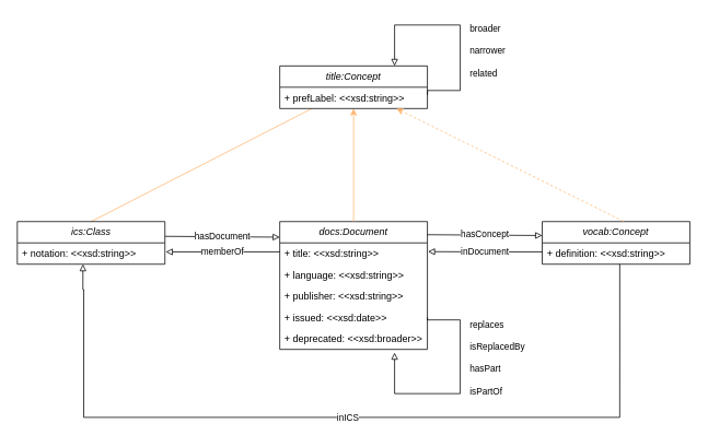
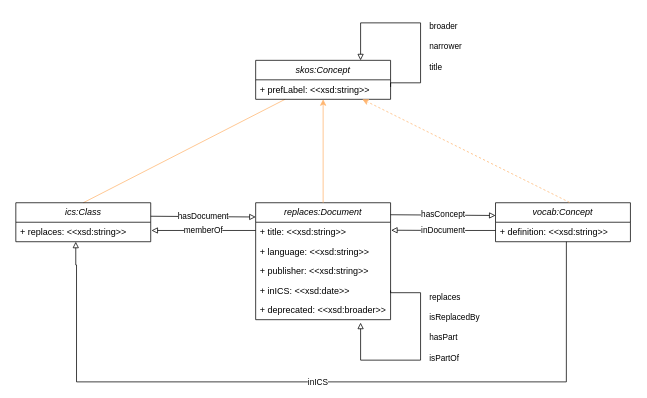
  <mxCell id="0" />
  <mxCell id="1" parent="0" />
  <mxCell id="2" style="edgeStyle=none;rounded=0;orthogonalLoop=1;jettySize=auto;html=1;exitX=0.5;exitY=0;exitDx=0;exitDy=0;fillColor=#FFCC99;strokeColor=#FFB570;endArrow=none;" parent="1" source="3" target="5" edge="1"><mxGeometry relative="1" as="geometry"><mxPoint x="429.82" y="179.428" as="targetPoint" /></mxGeometry></mxCell>
  <mxCell id="3" value="&lt;i&gt;ics:Class&lt;/i&gt;" style="swimlane;fontStyle=0;childLayout=stackLayout;horizontal=1;startSize=26;fillColor=none;horizontalStack=0;resizeParent=1;resizeParentMax=0;resizeLast=0;collapsible=1;marginBottom=0;whiteSpace=wrap;html=1;" parent="1" vertex="1"><mxGeometry x="20" y="270" width="180" height="52" as="geometry"><mxRectangle x="20" y="200" width="100" height="30" as="alternateBounds" /></mxGeometry></mxCell>
- <mxCell id="4" value="+ notation: &amp;lt;&amp;lt;xsd:string&amp;gt;&amp;gt;" style="text;strokeColor=none;fillColor=none;align=left;verticalAlign=top;spacingLeft=4;spacingRight=4;overflow=hidden;rotatable=0;points=[[0,0.5],[1,0.5]];portConstraint=eastwest;whiteSpace=wrap;html=1;" parent="3" vertex="1"><mxGeometry y="26" width="180" height="26" as="geometry" /></mxCell>
- <mxCell id="5" value="&lt;i&gt;title:Concept&lt;/i&gt;" style="swimlane;fontStyle=0;childLayout=stackLayout;horizontal=1;startSize=26;fillColor=none;horizontalStack=0;resizeParent=1;resizeParentMax=0;resizeLast=0;collapsible=1;marginBottom=0;whiteSpace=wrap;html=1;" parent="1" vertex="1"><mxGeometry x="340" y="80" width="180" height="52" as="geometry"><mxRectangle x="110" y="60" width="100" height="30" as="alternateBounds" /></mxGeometry></mxCell>
+ <mxCell id="4" value="+ replaces: &amp;lt;&amp;lt;xsd:string&amp;gt;&amp;gt;" style="text;strokeColor=none;fillColor=none;align=left;verticalAlign=top;spacingLeft=4;spacingRight=4;overflow=hidden;rotatable=0;points=[[0,0.5],[1,0.5]];portConstraint=eastwest;whiteSpace=wrap;html=1;" parent="3" vertex="1"><mxGeometry y="26" width="180" height="26" as="geometry" /></mxCell>
+ <mxCell id="5" value="&lt;i&gt;skos:Concept&lt;/i&gt;" style="swimlane;fontStyle=0;childLayout=stackLayout;horizontal=1;startSize=26;fillColor=none;horizontalStack=0;resizeParent=1;resizeParentMax=0;resizeLast=0;collapsible=1;marginBottom=0;whiteSpace=wrap;html=1;" parent="1" vertex="1"><mxGeometry x="340" y="80" width="180" height="52" as="geometry"><mxRectangle x="110" y="60" width="100" height="30" as="alternateBounds" /></mxGeometry></mxCell>
  <mxCell id="6" value="+ prefLabel: &amp;lt;&amp;lt;xsd:string&amp;gt;&amp;gt;" style="text;strokeColor=none;fillColor=none;align=left;verticalAlign=top;spacingLeft=4;spacingRight=4;overflow=hidden;rotatable=0;points=[[0,0.5],[1,0.5]];portConstraint=eastwest;whiteSpace=wrap;html=1;" parent="5" vertex="1"><mxGeometry y="26" width="180" height="26" as="geometry" /></mxCell>
  <mxCell id="7" style="edgeStyle=orthogonalEdgeStyle;rounded=0;orthogonalLoop=1;jettySize=auto;elbow=vertical;html=1;endArrow=block;endFill=0;exitX=1;exitY=-0.018;exitDx=0;exitDy=0;exitPerimeter=0;" edge="1" parent="5"><mxGeometry relative="1" as="geometry"><mxPoint x="140" as="targetPoint" /><mxPoint x="180" y="35.532" as="sourcePoint" /><Array as="points"><mxPoint x="180" y="30" /><mxPoint x="220" y="30" /><mxPoint x="220" y="-50" /><mxPoint x="140" y="-50" /></Array></mxGeometry></mxCell>
- <mxCell id="8" value="&lt;i&gt;docs:Document&lt;/i&gt;" style="swimlane;fontStyle=0;childLayout=stackLayout;horizontal=1;startSize=26;fillColor=none;horizontalStack=0;resizeParent=1;resizeParentMax=0;resizeLast=0;collapsible=1;marginBottom=0;whiteSpace=wrap;html=1;" parent="1" vertex="1"><mxGeometry x="340" y="270" width="180" height="156" as="geometry"><mxRectangle x="340" y="200" width="100" height="30" as="alternateBounds" /></mxGeometry></mxCell>
+ <mxCell id="8" value="&lt;i&gt;replaces:Document&lt;/i&gt;" style="swimlane;fontStyle=0;childLayout=stackLayout;horizontal=1;startSize=26;fillColor=none;horizontalStack=0;resizeParent=1;resizeParentMax=0;resizeLast=0;collapsible=1;marginBottom=0;whiteSpace=wrap;html=1;" parent="1" vertex="1"><mxGeometry x="340" y="270" width="180" height="156" as="geometry"><mxRectangle x="340" y="200" width="100" height="30" as="alternateBounds" /></mxGeometry></mxCell>
  <mxCell id="9" value="+ title: &amp;lt;&amp;lt;xsd:string&amp;gt;&amp;gt;" style="text;strokeColor=none;fillColor=none;align=left;verticalAlign=top;spacingLeft=4;spacingRight=4;overflow=hidden;rotatable=0;points=[[0,0.5],[1,0.5]];portConstraint=eastwest;whiteSpace=wrap;html=1;" parent="8" vertex="1"><mxGeometry y="26" width="180" height="26" as="geometry" /></mxCell>
  <mxCell id="10" value="+ language: &amp;lt;&amp;lt;xsd:string&amp;gt;&amp;gt;" style="text;strokeColor=none;fillColor=none;align=left;verticalAlign=top;spacingLeft=4;spacingRight=4;overflow=hidden;rotatable=0;points=[[0,0.5],[1,0.5]];portConstraint=eastwest;whiteSpace=wrap;html=1;" parent="8" vertex="1"><mxGeometry y="52" width="180" height="26" as="geometry" /></mxCell>
  <mxCell id="11" value="+ publisher: &amp;lt;&amp;lt;xsd:string&amp;gt;&amp;gt;" style="text;strokeColor=none;fillColor=none;align=left;verticalAlign=top;spacingLeft=4;spacingRight=4;overflow=hidden;rotatable=0;points=[[0,0.5],[1,0.5]];portConstraint=eastwest;whiteSpace=wrap;html=1;" parent="8" vertex="1"><mxGeometry y="78" width="180" height="26" as="geometry" /></mxCell>
- <mxCell id="12" value="+ issued: &amp;lt;&amp;lt;xsd:date&amp;gt;&amp;gt;" style="text;strokeColor=none;fillColor=none;align=left;verticalAlign=top;spacingLeft=4;spacingRight=4;overflow=hidden;rotatable=0;points=[[0,0.5],[1,0.5]];portConstraint=eastwest;whiteSpace=wrap;html=1;" parent="8" vertex="1"><mxGeometry y="104" width="180" height="26" as="geometry" /></mxCell>
+ <mxCell id="12" value="+ inICS: &amp;lt;&amp;lt;xsd:date&amp;gt;&amp;gt;" style="text;strokeColor=none;fillColor=none;align=left;verticalAlign=top;spacingLeft=4;spacingRight=4;overflow=hidden;rotatable=0;points=[[0,0.5],[1,0.5]];portConstraint=eastwest;whiteSpace=wrap;html=1;" parent="8" vertex="1"><mxGeometry y="104" width="180" height="26" as="geometry" /></mxCell>
  <mxCell id="13" value="+ deprecated: &amp;lt;&amp;lt;xsd:broader&amp;gt;&amp;gt;" style="text;strokeColor=none;fillColor=none;align=left;verticalAlign=top;spacingLeft=4;spacingRight=4;overflow=hidden;rotatable=0;points=[[0,0.5],[1,0.5]];portConstraint=eastwest;whiteSpace=wrap;html=1;" parent="8" vertex="1"><mxGeometry y="130" width="180" height="26" as="geometry" /></mxCell>
  <mxCell id="14" style="edgeStyle=orthogonalEdgeStyle;rounded=0;orthogonalLoop=1;jettySize=auto;elbow=vertical;html=1;endArrow=block;endFill=0;exitX=1;exitY=0.5;exitDx=0;exitDy=0;" edge="1" parent="8" source="12"><mxGeometry relative="1" as="geometry"><mxPoint x="140" y="160" as="targetPoint" /><mxPoint x="170" y="210" as="sourcePoint" /><Array as="points"><mxPoint x="180" y="120" /><mxPoint x="220" y="120" /><mxPoint x="220" y="210" /><mxPoint x="140" y="210" /><mxPoint x="140" y="160" /></Array></mxGeometry></mxCell>
  <mxCell id="15" value="&lt;i&gt;vocab:Concept&lt;/i&gt;" style="swimlane;fontStyle=0;childLayout=stackLayout;horizontal=1;startSize=26;fillColor=none;horizontalStack=0;resizeParent=1;resizeParentMax=0;resizeLast=0;collapsible=1;marginBottom=0;whiteSpace=wrap;html=1;" parent="1" vertex="1"><mxGeometry x="660" y="270" width="180" height="52" as="geometry"><mxRectangle x="110" y="60" width="100" height="30" as="alternateBounds" /></mxGeometry></mxCell>
  <mxCell id="16" value="+ definition: &amp;lt;&amp;lt;xsd:string&amp;gt;&amp;gt;" style="text;strokeColor=none;fillColor=none;align=left;verticalAlign=top;spacingLeft=4;spacingRight=4;overflow=hidden;rotatable=0;points=[[0,0.5],[1,0.5]];portConstraint=eastwest;whiteSpace=wrap;html=1;" parent="15" vertex="1"><mxGeometry y="26" width="180" height="26" as="geometry" /></mxCell>
  <mxCell id="17" value="hasConcept" style="endArrow=block;endFill=0;html=1;rounded=0;exitX=1;exitY=0.5;exitDx=0;exitDy=0;" parent="1" edge="1"><mxGeometry width="160" relative="1" as="geometry"><mxPoint x="520" y="286" as="sourcePoint" /><mxPoint x="660" y="287" as="targetPoint" /><mxPoint as="offset" /></mxGeometry></mxCell>
  <mxCell id="18" value="inDocument" style="endArrow=block;endFill=0;html=1;rounded=0;entryX=1.004;entryY=1.064;entryDx=0;entryDy=0;entryPerimeter=0;" parent="1" edge="1"><mxGeometry x="0.005" width="160" relative="1" as="geometry"><mxPoint x="660" y="307" as="sourcePoint" /><mxPoint x="520.72" y="306.664" as="targetPoint" /><Array as="points"><mxPoint x="600" y="307" /></Array><mxPoint as="offset" /></mxGeometry></mxCell>
  <mxCell id="19" value="hasDocument" style="endArrow=block;endFill=0;html=1;rounded=0;exitX=1;exitY=0.5;exitDx=0;exitDy=0;" parent="1" edge="1"><mxGeometry width="160" relative="1" as="geometry"><mxPoint x="200" y="288" as="sourcePoint" /><mxPoint x="340" y="289" as="targetPoint" /></mxGeometry></mxCell>
  <mxCell id="20" value="memberOf" style="endArrow=block;endFill=0;html=1;rounded=0;entryX=1.004;entryY=1.064;entryDx=0;entryDy=0;entryPerimeter=0;" parent="1" edge="1"><mxGeometry x="0.007" width="160" relative="1" as="geometry"><mxPoint x="340" y="307" as="sourcePoint" /><mxPoint x="201" y="307" as="targetPoint" /><mxPoint as="offset" /></mxGeometry></mxCell>
  <mxCell id="21" style="edgeStyle=none;rounded=0;orthogonalLoop=1;jettySize=auto;html=1;exitX=0.5;exitY=0;exitDx=0;exitDy=0;fillColor=#FFCC99;strokeColor=#FFB570;" parent="1" source="8" target="6" edge="1"><mxGeometry relative="1" as="geometry"><mxPoint x="120" y="280" as="sourcePoint" /><mxPoint x="389" y="142" as="targetPoint" /></mxGeometry></mxCell>
  <mxCell id="22" style="edgeStyle=none;rounded=0;orthogonalLoop=1;jettySize=auto;html=1;exitX=0.549;exitY=-0.009;exitDx=0;exitDy=0;fillColor=#FFCC99;strokeColor=#FFB570;exitPerimeter=0;dashed=1;" parent="1" source="15" target="5" edge="1"><mxGeometry relative="1" as="geometry"><mxPoint x="130" y="290" as="sourcePoint" /><mxPoint x="399" y="152" as="targetPoint" /></mxGeometry></mxCell>
  <mxCell id="23" value="&lt;font style=&quot;font-size: 11px;&quot;&gt;isReplacedBy&lt;/font&gt;" style="text;html=1;align=left;verticalAlign=middle;resizable=0;points=[];autosize=1;strokeColor=none;fillColor=none;" parent="1" vertex="1"><mxGeometry x="570" y="408" width="90" height="30" as="geometry" /></mxCell>
  <mxCell id="24" value="&lt;font style=&quot;font-size: 11px;&quot;&gt;replaces&lt;/font&gt;" style="text;html=1;align=left;verticalAlign=middle;resizable=0;points=[];autosize=1;strokeColor=none;fillColor=none;" parent="1" vertex="1"><mxGeometry x="570" y="381" width="70" height="30" as="geometry" /></mxCell>
  <mxCell id="25" value="&lt;font style=&quot;font-size: 11px;&quot;&gt;isPartOf&lt;/font&gt;" style="text;html=1;align=left;verticalAlign=middle;resizable=0;points=[];autosize=1;strokeColor=none;fillColor=none;" parent="1" vertex="1"><mxGeometry x="570" y="462" width="60" height="30" as="geometry" /></mxCell>
  <mxCell id="26" value="&lt;font style=&quot;font-size: 11px;&quot;&gt;hasPart&lt;/font&gt;" style="text;html=1;align=left;verticalAlign=middle;resizable=0;points=[];autosize=1;strokeColor=none;fillColor=none;" parent="1" vertex="1"><mxGeometry x="570" y="435" width="60" height="30" as="geometry" /></mxCell>
  <mxCell id="27" value="inICS" style="endArrow=block;endFill=0;html=1;rounded=0;exitX=0.528;exitY=1.124;exitDx=0;exitDy=0;exitPerimeter=0;edgeStyle=orthogonalEdgeStyle;" edge="1" parent="1"><mxGeometry x="0.007" width="160" relative="1" as="geometry"><mxPoint x="754.54" y="322.004" as="sourcePoint" /><mxPoint x="100" y="322" as="targetPoint" /><mxPoint as="offset" /><Array as="points"><mxPoint x="755" y="509" /><mxPoint x="101" y="509" /><mxPoint x="101" y="353" /><mxPoint x="100" y="353" /></Array></mxGeometry></mxCell>
  <mxCell id="28" value="&lt;font style=&quot;font-size: 11px;&quot;&gt;broader&lt;/font&gt;" style="text;html=1;align=left;verticalAlign=middle;resizable=0;points=[];autosize=1;strokeColor=none;fillColor=none;" vertex="1" parent="1"><mxGeometry x="570" y="20" width="60" height="30" as="geometry" /></mxCell>
  <mxCell id="29" value="&lt;font style=&quot;font-size: 11px;&quot;&gt;narrower&lt;/font&gt;" style="text;html=1;align=left;verticalAlign=middle;resizable=0;points=[];autosize=1;strokeColor=none;fillColor=none;" vertex="1" parent="1"><mxGeometry x="570" y="47" width="70" height="30" as="geometry" /></mxCell>
- <mxCell id="30" value="&lt;font style=&quot;font-size: 11px;&quot;&gt;related&lt;/font&gt;" style="text;html=1;align=left;verticalAlign=middle;resizable=0;points=[];autosize=1;strokeColor=none;fillColor=none;" vertex="1" parent="1"><mxGeometry x="570" y="74" width="60" height="30" as="geometry" /></mxCell>
+ <mxCell id="30" value="&lt;font style=&quot;font-size: 11px;&quot;&gt;title&lt;/font&gt;" style="text;html=1;align=left;verticalAlign=middle;resizable=0;points=[];autosize=1;strokeColor=none;fillColor=none;" vertex="1" parent="1"><mxGeometry x="570" y="74" width="60" height="30" as="geometry" /></mxCell>
